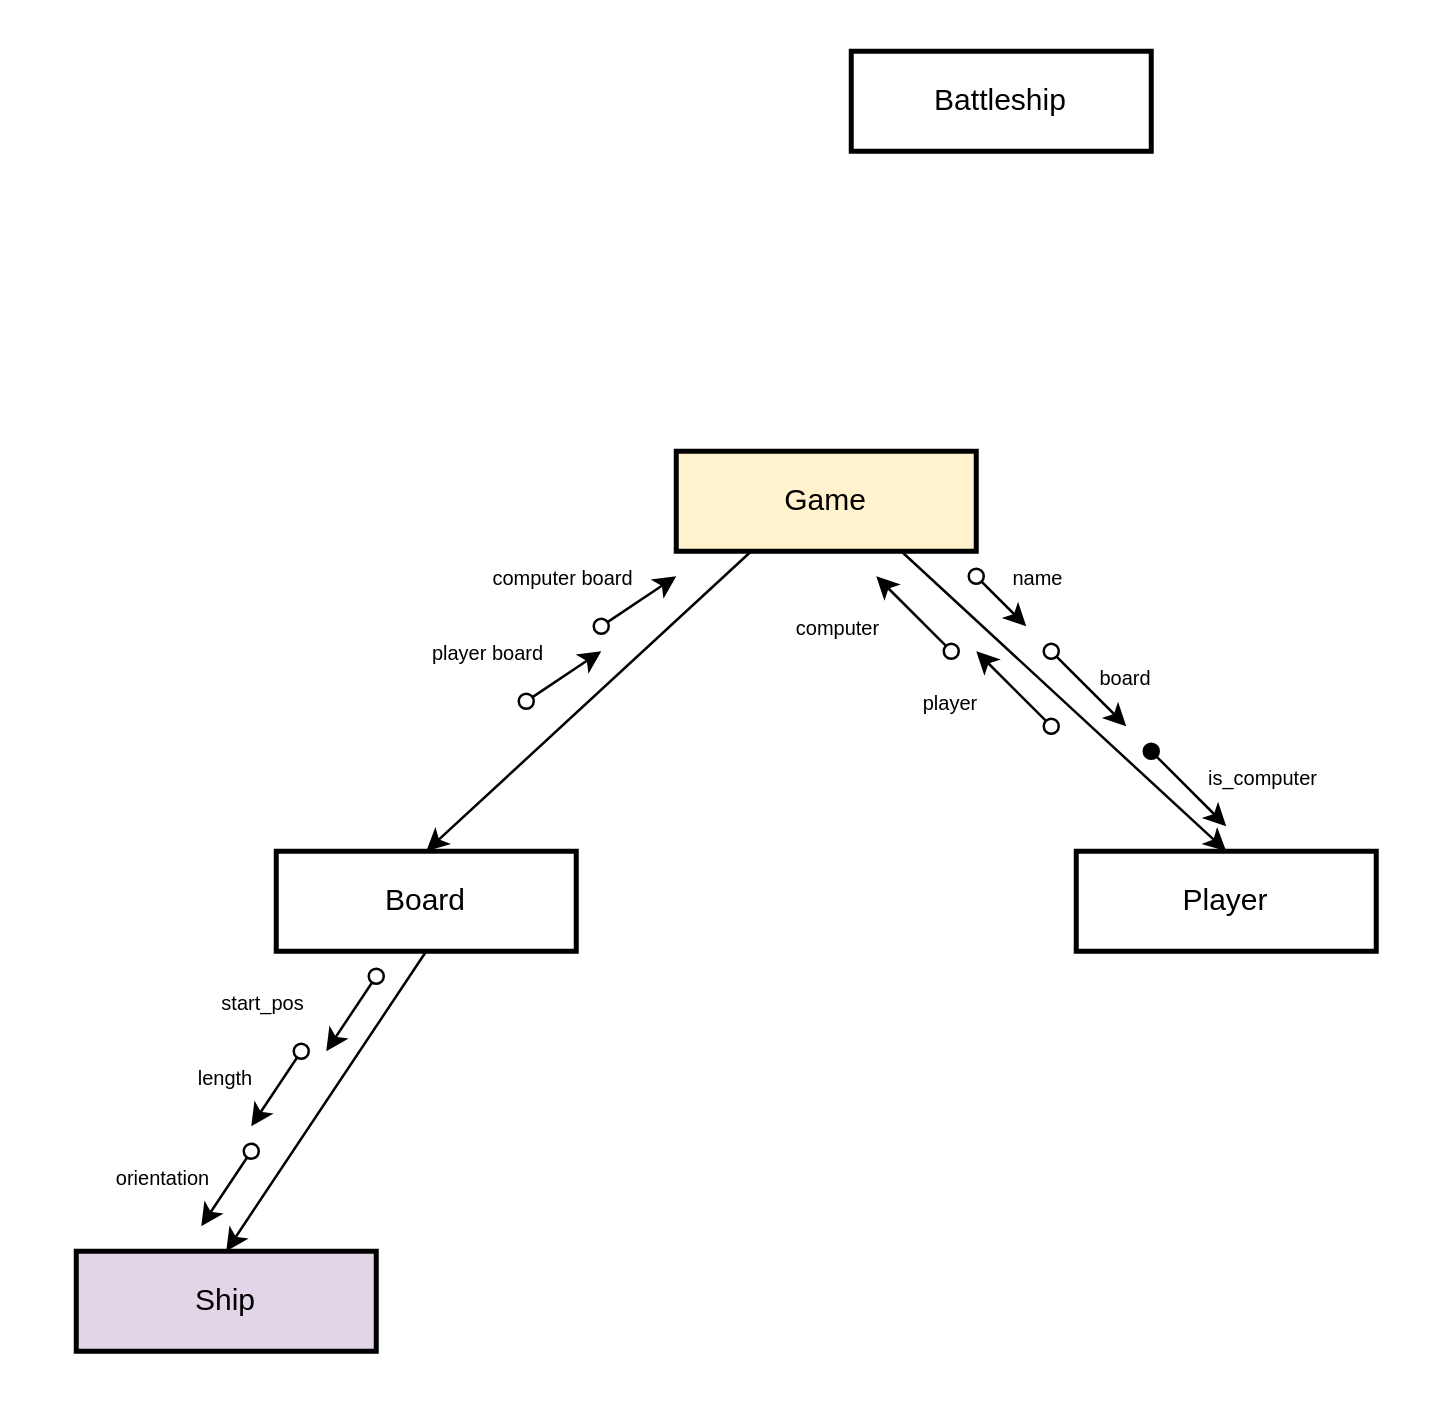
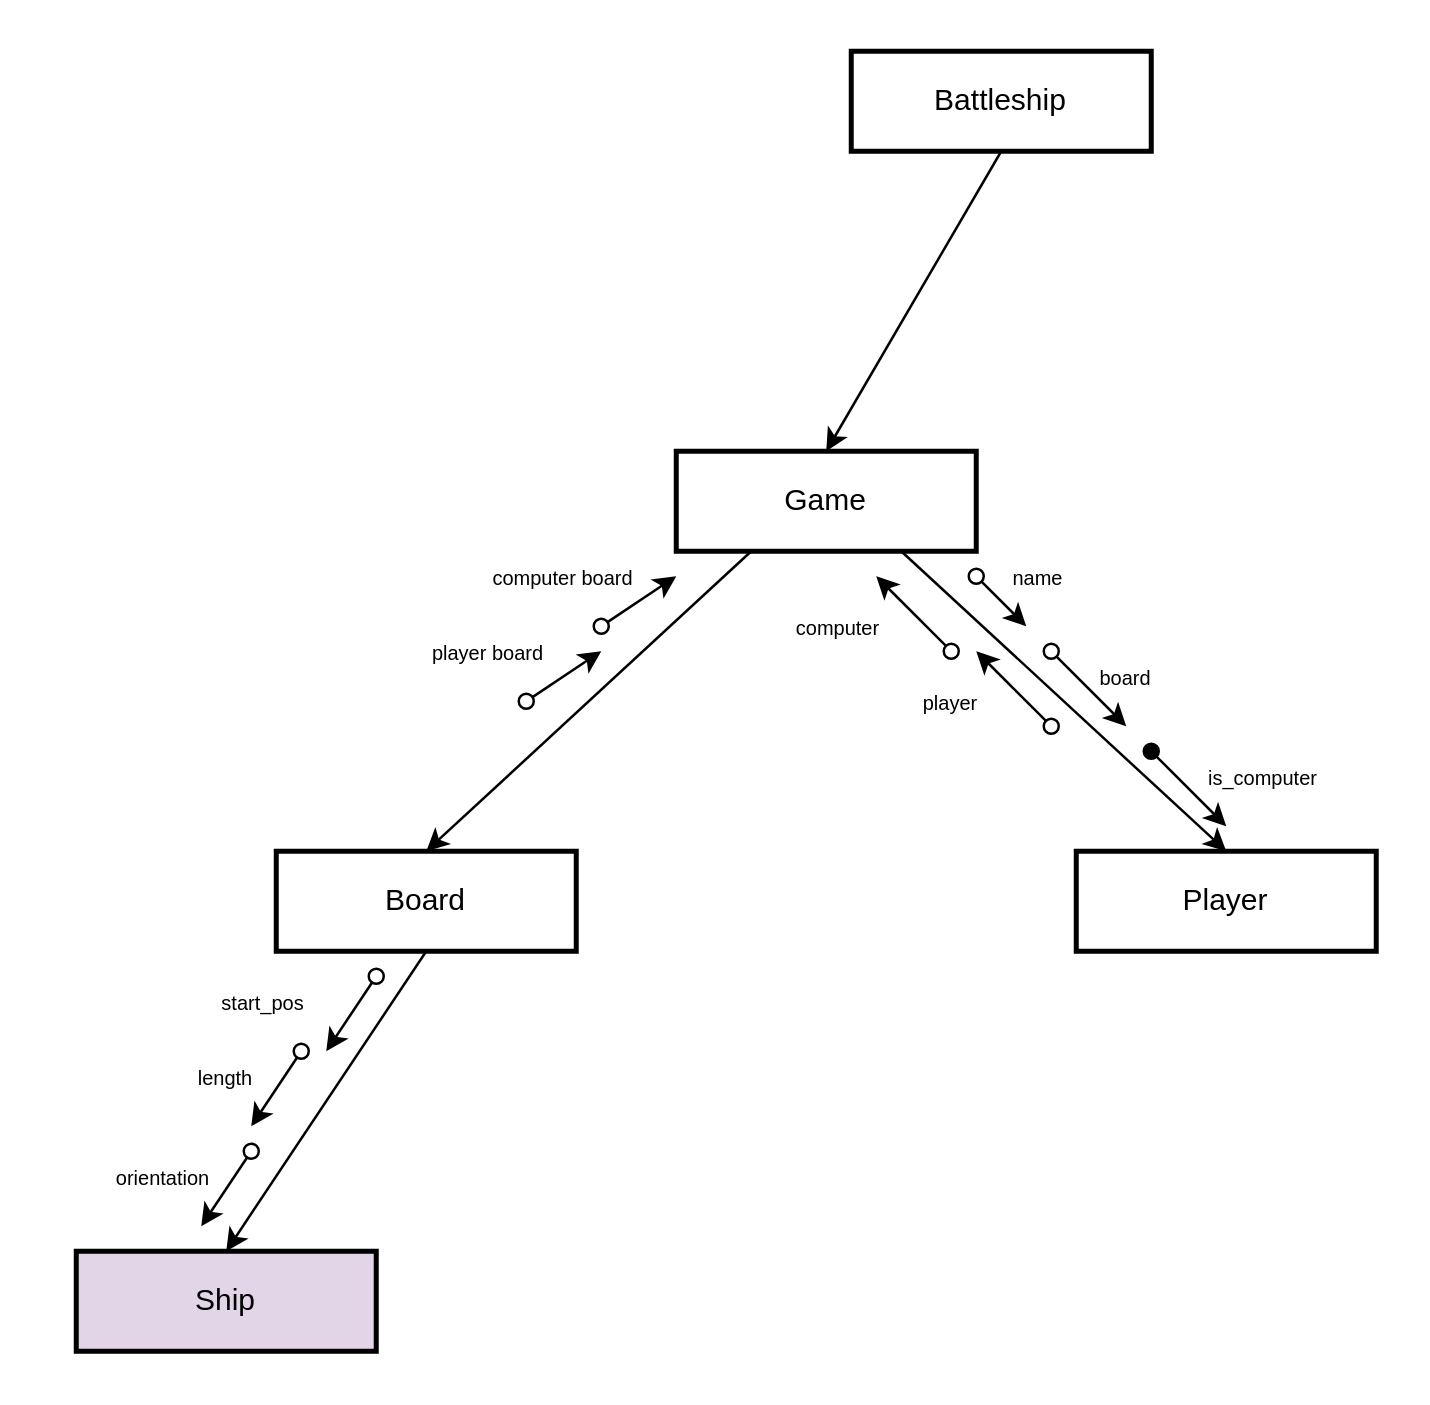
  <mxCell id="0" />
  <mxCell id="1" parent="0" />
  <mxCell id="2" value="Battleship" style="whiteSpace=wrap;strokeWidth=2;" parent="1" vertex="1"><mxGeometry x="340" y="20" width="120" height="40" as="geometry" /></mxCell>
  <mxCell id="3" value="Board" style="whiteSpace=wrap;strokeWidth=2;" parent="1" vertex="1"><mxGeometry x="110" y="340" width="120" height="40" as="geometry" /></mxCell>
  <mxCell id="4" value="Ship" style="whiteSpace=wrap;strokeWidth=2;fillColor=#e1d5e7;" parent="1" vertex="1"><mxGeometry x="30" y="500" width="120" height="40" as="geometry" /></mxCell>
  <mxCell id="5" value="Player" style="whiteSpace=wrap;strokeWidth=2;" parent="1" vertex="1"><mxGeometry x="430" y="340" width="120" height="40" as="geometry" /></mxCell>
- <mxCell id="6" value="Game" style="whiteSpace=wrap;strokeWidth=2;fillColor=#fff2cc;" parent="1" vertex="1"><mxGeometry x="270" y="180" width="120" height="40" as="geometry" /></mxCell>
+ <mxCell id="6" value="Game" style="whiteSpace=wrap;strokeWidth=2;" parent="1" vertex="1"><mxGeometry x="270" y="180" width="120" height="40" as="geometry" /></mxCell>
+ <mxCell id="7" value="" style="endArrow=classic;html=1;rounded=0;entryX=0.5;entryY=0;entryDx=0;entryDy=0;exitX=0.5;exitY=1;exitDx=0;exitDy=0;" edge="1" parent="1" source="2" target="6"><mxGeometry width="50" height="50" relative="1" as="geometry"><mxPoint x="290" y="160" as="sourcePoint" /><mxPoint x="340" y="110" as="targetPoint" /></mxGeometry></mxCell>
  <mxCell id="8" value="" style="endArrow=classic;html=1;rounded=0;entryX=0.5;entryY=0;entryDx=0;entryDy=0;exitX=0.75;exitY=1;exitDx=0;exitDy=0;" edge="1" parent="1" source="6" target="5"><mxGeometry width="50" height="50" relative="1" as="geometry"><mxPoint x="270" y="290" as="sourcePoint" /><mxPoint x="320" y="240" as="targetPoint" /></mxGeometry></mxCell>
  <mxCell id="9" value="" style="endArrow=classic;html=1;rounded=0;entryX=0.5;entryY=0;entryDx=0;entryDy=0;exitX=0.25;exitY=1;exitDx=0;exitDy=0;" edge="1" parent="1" source="6" target="3"><mxGeometry width="50" height="50" relative="1" as="geometry"><mxPoint x="160" y="270" as="sourcePoint" /><mxPoint x="210" y="220" as="targetPoint" /></mxGeometry></mxCell>
  <mxCell id="10" value="" style="endArrow=classic;html=1;rounded=0;entryX=0.5;entryY=0;entryDx=0;entryDy=0;exitX=0.5;exitY=1;exitDx=0;exitDy=0;" edge="1" parent="1" source="3" target="4"><mxGeometry width="50" height="50" relative="1" as="geometry"><mxPoint x="70" y="390" as="sourcePoint" /><mxPoint x="120" y="340" as="targetPoint" /></mxGeometry></mxCell>
  <mxCell id="11" value="" style="endArrow=classic;html=1;rounded=0;endFill=1;startArrow=oval;startFill=0;curved=0;" edge="1" parent="1"><mxGeometry width="50" height="50" relative="1" as="geometry"><mxPoint x="240" y="250" as="sourcePoint" /><mxPoint x="270" y="230" as="targetPoint" /></mxGeometry></mxCell>
  <mxCell id="12" value="" style="endArrow=classic;html=1;rounded=0;endFill=1;startArrow=oval;startFill=0;curved=0;" edge="1" parent="1"><mxGeometry width="50" height="50" relative="1" as="geometry"><mxPoint x="210" y="280" as="sourcePoint" /><mxPoint x="240" y="260" as="targetPoint" /></mxGeometry></mxCell>
  <mxCell id="13" value="&lt;font style=&quot;font-size: 8px;&quot;&gt;computer board&lt;/font&gt;" style="text;html=1;align=center;verticalAlign=middle;whiteSpace=wrap;rounded=0;rotation=0;" vertex="1" parent="1"><mxGeometry x="180" y="220" width="90" height="20" as="geometry" /></mxCell>
  <mxCell id="14" value="&lt;font style=&quot;font-size: 8px;&quot;&gt;player board&lt;/font&gt;" style="text;html=1;align=center;verticalAlign=middle;whiteSpace=wrap;rounded=0;rotation=0;" vertex="1" parent="1"><mxGeometry x="150" y="250" width="90" height="20" as="geometry" /></mxCell>
  <mxCell id="15" value="" style="endArrow=classic;html=1;rounded=0;endFill=1;startArrow=oval;startFill=0;curved=0;" edge="1" parent="1"><mxGeometry width="50" height="50" relative="1" as="geometry"><mxPoint x="380" y="260" as="sourcePoint" /><mxPoint x="350" y="230" as="targetPoint" /></mxGeometry></mxCell>
  <mxCell id="16" value="&lt;font style=&quot;font-size: 8px;&quot;&gt;computer&lt;/font&gt;" style="text;html=1;align=center;verticalAlign=middle;whiteSpace=wrap;rounded=0;rotation=0;" vertex="1" parent="1"><mxGeometry x="290" y="240" width="90" height="20" as="geometry" /></mxCell>
  <mxCell id="17" value="" style="endArrow=classic;html=1;rounded=0;endFill=1;startArrow=oval;startFill=0;curved=0;" edge="1" parent="1"><mxGeometry width="50" height="50" relative="1" as="geometry"><mxPoint x="420" y="290" as="sourcePoint" /><mxPoint x="390" y="260" as="targetPoint" /></mxGeometry></mxCell>
  <mxCell id="18" value="&lt;font style=&quot;font-size: 8px;&quot;&gt;player&lt;/font&gt;" style="text;html=1;align=center;verticalAlign=middle;whiteSpace=wrap;rounded=0;rotation=0;" vertex="1" parent="1"><mxGeometry x="335" y="270" width="90" height="20" as="geometry" /></mxCell>
  <mxCell id="19" value="" style="endArrow=classic;html=1;rounded=0;endFill=1;startArrow=oval;startFill=0;curved=0;" edge="1" parent="1"><mxGeometry width="50" height="50" relative="1" as="geometry"><mxPoint x="390" y="230" as="sourcePoint" /><mxPoint x="410" y="250" as="targetPoint" /></mxGeometry></mxCell>
  <mxCell id="20" value="" style="endArrow=classic;html=1;rounded=0;endFill=1;startArrow=oval;startFill=0;curved=0;" edge="1" parent="1"><mxGeometry width="50" height="50" relative="1" as="geometry"><mxPoint x="420" y="260" as="sourcePoint" /><mxPoint x="450" y="290" as="targetPoint" /></mxGeometry></mxCell>
  <mxCell id="21" value="&lt;font style=&quot;font-size: 8px;&quot;&gt;name&lt;/font&gt;" style="text;html=1;align=center;verticalAlign=middle;whiteSpace=wrap;rounded=0;rotation=0;" vertex="1" parent="1"><mxGeometry x="370" y="220" width="90" height="20" as="geometry" /></mxCell>
  <mxCell id="22" value="&lt;font style=&quot;font-size: 8px;&quot;&gt;board&lt;/font&gt;" style="text;html=1;align=center;verticalAlign=middle;whiteSpace=wrap;rounded=0;rotation=0;" vertex="1" parent="1"><mxGeometry x="405" y="260" width="90" height="20" as="geometry" /></mxCell>
  <mxCell id="23" value="" style="endArrow=classic;html=1;rounded=0;endFill=1;startArrow=oval;startFill=1;curved=0;" edge="1" parent="1"><mxGeometry width="50" height="50" relative="1" as="geometry"><mxPoint x="460" y="300" as="sourcePoint" /><mxPoint x="490" y="330" as="targetPoint" /></mxGeometry></mxCell>
  <mxCell id="24" value="&lt;font style=&quot;font-size: 8px;&quot;&gt;is_computer&lt;/font&gt;" style="text;html=1;align=center;verticalAlign=middle;whiteSpace=wrap;rounded=0;rotation=0;" vertex="1" parent="1"><mxGeometry x="460" y="300" width="90" height="20" as="geometry" /></mxCell>
  <mxCell id="25" value="" style="endArrow=classic;html=1;rounded=0;endFill=1;startArrow=oval;startFill=0;curved=0;" edge="1" parent="1"><mxGeometry width="50" height="50" relative="1" as="geometry"><mxPoint x="150" y="390" as="sourcePoint" /><mxPoint x="130" y="420" as="targetPoint" /></mxGeometry></mxCell>
  <mxCell id="26" value="" style="endArrow=classic;html=1;rounded=0;endFill=1;startArrow=oval;startFill=0;curved=0;" edge="1" parent="1"><mxGeometry width="50" height="50" relative="1" as="geometry"><mxPoint x="120" y="420" as="sourcePoint" /><mxPoint x="100" y="450" as="targetPoint" /></mxGeometry></mxCell>
  <mxCell id="27" value="" style="endArrow=classic;html=1;rounded=0;endFill=1;startArrow=oval;startFill=0;curved=0;" edge="1" parent="1"><mxGeometry width="50" height="50" relative="1" as="geometry"><mxPoint x="100" y="460" as="sourcePoint" /><mxPoint x="80" y="490" as="targetPoint" /></mxGeometry></mxCell>
  <mxCell id="28" value="&lt;font style=&quot;font-size: 8px;&quot;&gt;start_pos&lt;/font&gt;" style="text;html=1;align=center;verticalAlign=middle;whiteSpace=wrap;rounded=0;rotation=0;" vertex="1" parent="1"><mxGeometry x="60" y="390" width="90" height="20" as="geometry" /></mxCell>
  <mxCell id="29" value="&lt;font style=&quot;font-size: 8px;&quot;&gt;length&lt;/font&gt;" style="text;html=1;align=center;verticalAlign=middle;whiteSpace=wrap;rounded=0;rotation=0;" vertex="1" parent="1"><mxGeometry x="45" y="420" width="90" height="20" as="geometry" /></mxCell>
  <mxCell id="30" value="&lt;font style=&quot;font-size: 8px;&quot;&gt;orientation&lt;/font&gt;" style="text;html=1;align=center;verticalAlign=middle;whiteSpace=wrap;rounded=0;rotation=0;" vertex="1" parent="1"><mxGeometry x="20" y="460" width="90" height="20" as="geometry" /></mxCell>
